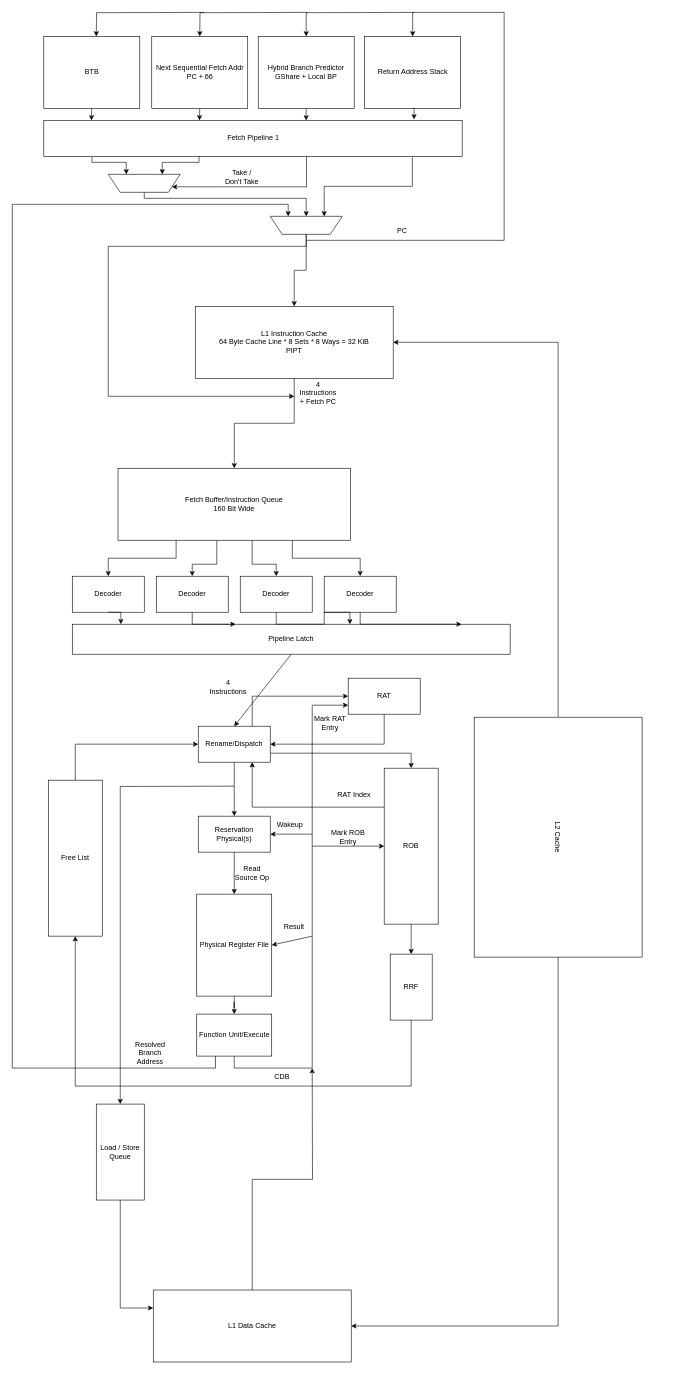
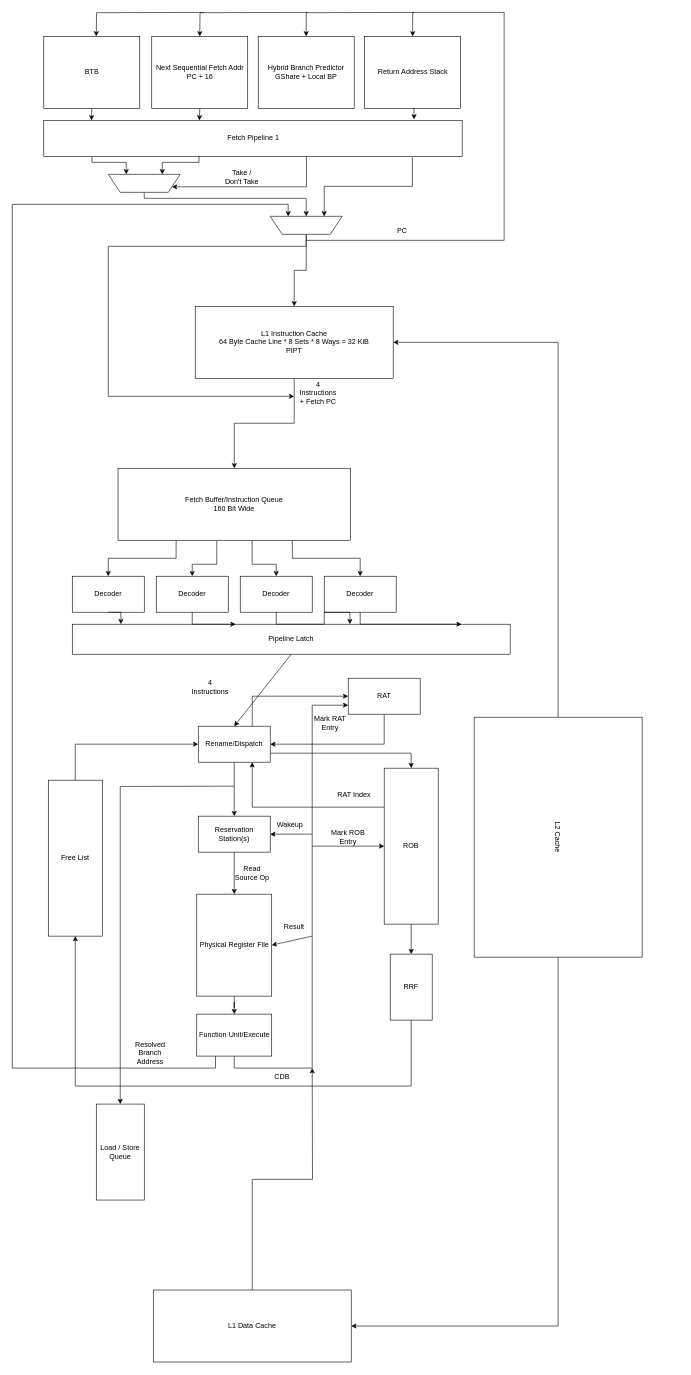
  <mxCell id="0" />
  <mxCell id="1" parent="0" />
  <mxCell id="2" style="edgeStyle=orthogonalEdgeStyle;rounded=0;orthogonalLoop=1;jettySize=auto;html=1;exitX=0.5;exitY=1;exitDx=0;exitDy=0;" parent="1" source="5" target="9" edge="1"><mxGeometry relative="1" as="geometry" /></mxCell>
  <mxCell id="3" style="edgeStyle=orthogonalEdgeStyle;rounded=0;orthogonalLoop=1;jettySize=auto;html=1;exitX=1;exitY=0.75;exitDx=0;exitDy=0;entryX=0.5;entryY=0;entryDx=0;entryDy=0;" parent="1" source="5" target="22" edge="1"><mxGeometry relative="1" as="geometry" /></mxCell>
  <mxCell id="4" style="edgeStyle=orthogonalEdgeStyle;rounded=0;orthogonalLoop=1;jettySize=auto;html=1;exitX=0.75;exitY=0;exitDx=0;exitDy=0;entryX=0;entryY=0.5;entryDx=0;entryDy=0;" parent="1" source="5" target="7" edge="1"><mxGeometry relative="1" as="geometry" /></mxCell>
  <mxCell id="5" value="Rename/Dispatch" style="rounded=0;whiteSpace=wrap;html=1;" parent="1" vertex="1"><mxGeometry x="330" y="1210" width="120" height="60" as="geometry" /></mxCell>
  <mxCell id="6" style="edgeStyle=orthogonalEdgeStyle;rounded=0;orthogonalLoop=1;jettySize=auto;html=1;exitX=0.5;exitY=1;exitDx=0;exitDy=0;entryX=1;entryY=0.5;entryDx=0;entryDy=0;" parent="1" source="7" target="5" edge="1"><mxGeometry relative="1" as="geometry" /></mxCell>
  <mxCell id="7" value="RAT" style="rounded=0;whiteSpace=wrap;html=1;" parent="1" vertex="1"><mxGeometry x="580" y="1130" width="120" height="60" as="geometry" /></mxCell>
  <mxCell id="8" style="edgeStyle=orthogonalEdgeStyle;rounded=0;orthogonalLoop=1;jettySize=auto;html=1;exitX=0.5;exitY=1;exitDx=0;exitDy=0;entryX=0.5;entryY=0;entryDx=0;entryDy=0;" parent="1" source="9" target="11" edge="1"><mxGeometry relative="1" as="geometry" /></mxCell>
- <mxCell id="9" value="Reservation Physical(s)" style="rounded=0;whiteSpace=wrap;html=1;" parent="1" vertex="1"><mxGeometry x="330" y="1360" width="120" height="60" as="geometry" /></mxCell>
+ <mxCell id="9" value="Reservation Station(s)" style="rounded=0;whiteSpace=wrap;html=1;" parent="1" vertex="1"><mxGeometry x="330" y="1360" width="120" height="60" as="geometry" /></mxCell>
  <mxCell id="10" style="edgeStyle=orthogonalEdgeStyle;rounded=0;orthogonalLoop=1;jettySize=auto;html=1;exitX=0.5;exitY=1;exitDx=0;exitDy=0;" parent="1" source="11" target="14" edge="1"><mxGeometry relative="1" as="geometry" /></mxCell>
  <mxCell id="11" value="Physical Register File" style="rounded=0;whiteSpace=wrap;html=1;" parent="1" vertex="1"><mxGeometry x="327.5" y="1490" width="125" height="170" as="geometry" /></mxCell>
  <mxCell id="12" style="edgeStyle=orthogonalEdgeStyle;rounded=0;orthogonalLoop=1;jettySize=auto;html=1;exitX=0.5;exitY=1;exitDx=0;exitDy=0;entryX=0;entryY=0.75;entryDx=0;entryDy=0;" parent="1" source="14" target="7" edge="1"><mxGeometry relative="1" as="geometry"><Array as="points"><mxPoint x="390" y="1780" /><mxPoint x="520" y="1780" /><mxPoint x="520" y="1175" /></Array></mxGeometry></mxCell>
  <mxCell id="13" style="edgeStyle=orthogonalEdgeStyle;rounded=0;orthogonalLoop=1;jettySize=auto;html=1;exitX=0.25;exitY=1;exitDx=0;exitDy=0;entryX=0.75;entryY=1;entryDx=0;entryDy=0;" parent="1" source="14" target="70" edge="1"><mxGeometry relative="1" as="geometry"><mxPoint x="10" y="340" as="targetPoint" /><Array as="points"><mxPoint x="359" y="1780" /><mxPoint x="20" y="1780" /><mxPoint x="20" y="340" /><mxPoint x="480" y="340" /></Array></mxGeometry></mxCell>
  <mxCell id="14" value="Function Unit/Execute" style="rounded=0;whiteSpace=wrap;html=1;" parent="1" vertex="1"><mxGeometry x="327.5" y="1690" width="125" height="70" as="geometry" /></mxCell>
  <mxCell id="15" style="edgeStyle=orthogonalEdgeStyle;rounded=0;orthogonalLoop=1;jettySize=auto;html=1;exitX=0.5;exitY=0;exitDx=0;exitDy=0;entryX=0;entryY=0.5;entryDx=0;entryDy=0;" parent="1" source="16" target="5" edge="1"><mxGeometry relative="1" as="geometry" /></mxCell>
  <mxCell id="16" value="Free List" style="rounded=0;whiteSpace=wrap;html=1;" parent="1" vertex="1"><mxGeometry x="80" y="1300" width="90" height="260" as="geometry" /></mxCell>
  <mxCell id="17" value="" style="endArrow=classic;html=1;rounded=0;entryX=1;entryY=0.5;entryDx=0;entryDy=0;" parent="1" target="11" edge="1"><mxGeometry width="50" height="50" relative="1" as="geometry"><mxPoint x="520" y="1560" as="sourcePoint" /><mxPoint x="410" y="1450" as="targetPoint" /></mxGeometry></mxCell>
  <mxCell id="18" value="" style="endArrow=classic;html=1;rounded=0;entryX=1;entryY=0.5;entryDx=0;entryDy=0;" parent="1" target="9" edge="1"><mxGeometry width="50" height="50" relative="1" as="geometry"><mxPoint x="520" y="1390" as="sourcePoint" /><mxPoint x="465" y="1595" as="targetPoint" /></mxGeometry></mxCell>
  <mxCell id="19" value="CDB" style="text;html=1;align=center;verticalAlign=middle;whiteSpace=wrap;rounded=0;" parent="1" vertex="1"><mxGeometry x="440" y="1780" width="60" height="30" as="geometry" /></mxCell>
  <mxCell id="20" style="edgeStyle=orthogonalEdgeStyle;rounded=0;orthogonalLoop=1;jettySize=auto;html=1;exitX=0.5;exitY=1;exitDx=0;exitDy=0;" parent="1" source="22" target="24" edge="1"><mxGeometry relative="1" as="geometry" /></mxCell>
  <mxCell id="21" style="edgeStyle=orthogonalEdgeStyle;rounded=0;orthogonalLoop=1;jettySize=auto;html=1;exitX=0;exitY=0.25;exitDx=0;exitDy=0;entryX=0.75;entryY=1;entryDx=0;entryDy=0;" parent="1" source="22" target="5" edge="1"><mxGeometry relative="1" as="geometry" /></mxCell>
  <mxCell id="22" value="ROB" style="rounded=0;whiteSpace=wrap;html=1;" parent="1" vertex="1"><mxGeometry x="640" y="1280" width="90" height="260" as="geometry" /></mxCell>
  <mxCell id="23" style="edgeStyle=orthogonalEdgeStyle;rounded=0;orthogonalLoop=1;jettySize=auto;html=1;exitX=0.5;exitY=1;exitDx=0;exitDy=0;entryX=0.5;entryY=1;entryDx=0;entryDy=0;" parent="1" source="24" target="16" edge="1"><mxGeometry relative="1" as="geometry"><Array as="points"><mxPoint x="685" y="1810" /><mxPoint x="125" y="1810" /></Array></mxGeometry></mxCell>
  <mxCell id="24" value="&lt;div&gt;RRF&lt;/div&gt;" style="rounded=0;whiteSpace=wrap;html=1;" parent="1" vertex="1"><mxGeometry x="650" y="1590" width="70" height="110" as="geometry" /></mxCell>
  <mxCell id="25" value="" style="endArrow=classic;html=1;rounded=0;exitX=0.5;exitY=1;exitDx=0;exitDy=0;" parent="1" source="54" edge="1"><mxGeometry width="50" height="50" relative="1" as="geometry"><mxPoint x="390" y="1140" as="sourcePoint" /><mxPoint x="390" y="1210" as="targetPoint" /></mxGeometry></mxCell>
  <mxCell id="26" value="" style="endArrow=classic;html=1;rounded=0;edgeStyle=orthogonalEdgeStyle;entryX=0.5;entryY=0;entryDx=0;entryDy=0;" parent="1" target="28" edge="1"><mxGeometry width="50" height="50" relative="1" as="geometry"><mxPoint x="390" y="1310" as="sourcePoint" /><mxPoint x="300" y="1310" as="targetPoint" /></mxGeometry></mxCell>
- <mxCell id="27" style="edgeStyle=orthogonalEdgeStyle;rounded=0;orthogonalLoop=1;jettySize=auto;html=1;exitX=0.5;exitY=1;exitDx=0;exitDy=0;entryX=0;entryY=0.25;entryDx=0;entryDy=0;" parent="1" source="28" target="47" edge="1"><mxGeometry relative="1" as="geometry" /></mxCell>
  <mxCell id="28" value="Load / Store Queue" style="rounded=0;whiteSpace=wrap;html=1;" parent="1" vertex="1"><mxGeometry x="160" y="1840" width="80" height="160" as="geometry" /></mxCell>
  <mxCell id="29" style="edgeStyle=orthogonalEdgeStyle;rounded=0;orthogonalLoop=1;jettySize=auto;html=1;exitX=0.25;exitY=1;exitDx=0;exitDy=0;entryX=0.5;entryY=0;entryDx=0;entryDy=0;" parent="1" source="33" target="50" edge="1"><mxGeometry relative="1" as="geometry" /></mxCell>
  <mxCell id="30" style="edgeStyle=orthogonalEdgeStyle;rounded=0;orthogonalLoop=1;jettySize=auto;html=1;exitX=0.425;exitY=1.006;exitDx=0;exitDy=0;entryX=0.5;entryY=0;entryDx=0;entryDy=0;exitPerimeter=0;" parent="1" source="33" target="51" edge="1"><mxGeometry relative="1" as="geometry"><Array as="points"><mxPoint x="361" y="940" /><mxPoint x="320" y="940" /></Array></mxGeometry></mxCell>
  <mxCell id="31" style="edgeStyle=orthogonalEdgeStyle;rounded=0;orthogonalLoop=1;jettySize=auto;html=1;exitX=0.577;exitY=1;exitDx=0;exitDy=0;exitPerimeter=0;" parent="1" source="33" target="52" edge="1"><mxGeometry relative="1" as="geometry"><Array as="points"><mxPoint x="420" y="940" /><mxPoint x="460" y="940" /></Array></mxGeometry></mxCell>
  <mxCell id="32" style="edgeStyle=orthogonalEdgeStyle;rounded=0;orthogonalLoop=1;jettySize=auto;html=1;exitX=0.75;exitY=1;exitDx=0;exitDy=0;entryX=0.5;entryY=0;entryDx=0;entryDy=0;" parent="1" source="33" target="53" edge="1"><mxGeometry relative="1" as="geometry" /></mxCell>
  <mxCell id="33" value="&lt;div&gt;Fetch Buffer/Instruction Queue&lt;/div&gt;&lt;div&gt;160 Bit Wide&lt;br&gt;&lt;/div&gt;" style="rounded=0;whiteSpace=wrap;html=1;" parent="1" vertex="1"><mxGeometry x="196.25" y="780" width="387.5" height="120" as="geometry" /></mxCell>
  <mxCell id="34" style="edgeStyle=orthogonalEdgeStyle;rounded=0;orthogonalLoop=1;jettySize=auto;html=1;exitX=0.5;exitY=1;exitDx=0;exitDy=0;" parent="1" source="35" target="33" edge="1"><mxGeometry relative="1" as="geometry"><mxPoint x="418.75" y="690" as="targetPoint" /></mxGeometry></mxCell>
  <mxCell id="35" value="&lt;div&gt;L1 Instruction Cache&lt;/div&gt;&lt;div&gt;64 Byte Cache Line * 8 Sets * 8 Ways = 32 KiB&lt;/div&gt;&lt;div&gt;PIPT&lt;br&gt;&lt;/div&gt;" style="rounded=0;whiteSpace=wrap;html=1;" parent="1" vertex="1"><mxGeometry x="325" y="510" width="330" height="120" as="geometry" /></mxCell>
  <mxCell id="36" value="" style="endArrow=classic;html=1;rounded=0;entryX=0;entryY=0.5;entryDx=0;entryDy=0;" parent="1" target="22" edge="1"><mxGeometry width="50" height="50" relative="1" as="geometry"><mxPoint x="520" y="1410" as="sourcePoint" /><mxPoint x="410" y="1420" as="targetPoint" /></mxGeometry></mxCell>
  <mxCell id="37" value="RAT Index" style="text;html=1;align=center;verticalAlign=middle;whiteSpace=wrap;rounded=0;" parent="1" vertex="1"><mxGeometry x="560" y="1310" width="60" height="30" as="geometry" /></mxCell>
  <mxCell id="38" value="Result" style="text;html=1;align=center;verticalAlign=middle;whiteSpace=wrap;rounded=0;" parent="1" vertex="1"><mxGeometry x="460" y="1530" width="60" height="30" as="geometry" /></mxCell>
  <mxCell id="39" value="Read Source Op" style="text;html=1;align=center;verticalAlign=middle;whiteSpace=wrap;rounded=0;" parent="1" vertex="1"><mxGeometry x="390" y="1440" width="60" height="30" as="geometry" /></mxCell>
  <mxCell id="40" value="Wakeup" style="text;html=1;align=center;verticalAlign=middle;whiteSpace=wrap;rounded=0;" parent="1" vertex="1"><mxGeometry x="452.5" y="1360" width="60" height="30" as="geometry" /></mxCell>
  <mxCell id="41" value="Mark ROB Entry" style="text;html=1;align=center;verticalAlign=middle;whiteSpace=wrap;rounded=0;" parent="1" vertex="1"><mxGeometry x="550" y="1380" width="60" height="30" as="geometry" /></mxCell>
  <mxCell id="42" value="Mark RAT Entry" style="text;html=1;align=center;verticalAlign=middle;whiteSpace=wrap;rounded=0;" parent="1" vertex="1"><mxGeometry x="520" y="1190" width="60" height="30" as="geometry" /></mxCell>
  <mxCell id="43" style="edgeStyle=orthogonalEdgeStyle;rounded=0;orthogonalLoop=1;jettySize=auto;html=1;exitX=0;exitY=0.5;exitDx=0;exitDy=0;entryX=1;entryY=0.5;entryDx=0;entryDy=0;" parent="1" source="45" target="35" edge="1"><mxGeometry relative="1" as="geometry" /></mxCell>
  <mxCell id="44" style="edgeStyle=orthogonalEdgeStyle;rounded=0;orthogonalLoop=1;jettySize=auto;html=1;exitX=1;exitY=0.5;exitDx=0;exitDy=0;entryX=1;entryY=0.5;entryDx=0;entryDy=0;" parent="1" source="45" target="47" edge="1"><mxGeometry relative="1" as="geometry" /></mxCell>
  <mxCell id="45" value="L2 Cache" style="rounded=0;whiteSpace=wrap;html=1;rotation=90;" parent="1" vertex="1"><mxGeometry x="730" y="1255" width="400" height="280" as="geometry" /></mxCell>
  <mxCell id="46" style="edgeStyle=orthogonalEdgeStyle;rounded=0;orthogonalLoop=1;jettySize=auto;html=1;exitX=0.5;exitY=0;exitDx=0;exitDy=0;" edge="1" parent="1" source="47"><mxGeometry relative="1" as="geometry"><mxPoint x="520" y="1780" as="targetPoint" /></mxGeometry></mxCell>
  <mxCell id="47" value="L1 Data Cache" style="rounded=0;whiteSpace=wrap;html=1;" parent="1" vertex="1"><mxGeometry x="255" y="2150" width="330" height="120" as="geometry" /></mxCell>
  <mxCell id="48" style="edgeStyle=orthogonalEdgeStyle;rounded=0;orthogonalLoop=1;jettySize=auto;html=1;exitX=0.5;exitY=1;exitDx=0;exitDy=0;" parent="1" source="49" edge="1"><mxGeometry relative="1" as="geometry"><mxPoint x="152" y="200" as="targetPoint" /></mxGeometry></mxCell>
  <mxCell id="49" value="BTB" style="rounded=0;whiteSpace=wrap;html=1;" parent="1" vertex="1"><mxGeometry x="72.5" y="60" width="160" height="120" as="geometry" /></mxCell>
  <mxCell id="50" value="Decoder" style="rounded=0;whiteSpace=wrap;html=1;" parent="1" vertex="1"><mxGeometry x="120" y="960" width="120" height="60" as="geometry" /></mxCell>
  <mxCell id="51" value="Decoder" style="rounded=0;whiteSpace=wrap;html=1;" parent="1" vertex="1"><mxGeometry x="260" y="960" width="120" height="60" as="geometry" /></mxCell>
  <mxCell id="52" value="Decoder" style="rounded=0;whiteSpace=wrap;html=1;" parent="1" vertex="1"><mxGeometry x="400" y="960" width="120" height="60" as="geometry" /></mxCell>
  <mxCell id="53" value="Decoder" style="rounded=0;whiteSpace=wrap;html=1;" parent="1" vertex="1"><mxGeometry x="540" y="960" width="120" height="60" as="geometry" /></mxCell>
  <mxCell id="54" value="Pipeline Latch" style="rounded=0;whiteSpace=wrap;html=1;" parent="1" vertex="1"><mxGeometry x="120" y="1040" width="730" height="50" as="geometry" /></mxCell>
  <mxCell id="55" style="edgeStyle=orthogonalEdgeStyle;rounded=0;orthogonalLoop=1;jettySize=auto;html=1;exitX=0.5;exitY=1;exitDx=0;exitDy=0;entryX=0.111;entryY=0;entryDx=0;entryDy=0;entryPerimeter=0;" parent="1" source="50" target="54" edge="1"><mxGeometry relative="1" as="geometry" /></mxCell>
  <mxCell id="56" style="edgeStyle=orthogonalEdgeStyle;rounded=0;orthogonalLoop=1;jettySize=auto;html=1;exitX=0.5;exitY=1;exitDx=0;exitDy=0;entryX=0.373;entryY=0.016;entryDx=0;entryDy=0;entryPerimeter=0;" parent="1" source="51" target="54" edge="1"><mxGeometry relative="1" as="geometry" /></mxCell>
  <mxCell id="57" style="edgeStyle=orthogonalEdgeStyle;rounded=0;orthogonalLoop=1;jettySize=auto;html=1;exitX=0.5;exitY=1;exitDx=0;exitDy=0;entryX=0.634;entryY=0;entryDx=0;entryDy=0;entryPerimeter=0;" parent="1" source="52" target="54" edge="1"><mxGeometry relative="1" as="geometry" /></mxCell>
  <mxCell id="58" style="edgeStyle=orthogonalEdgeStyle;rounded=0;orthogonalLoop=1;jettySize=auto;html=1;exitX=0.5;exitY=1;exitDx=0;exitDy=0;entryX=0.889;entryY=-0.016;entryDx=0;entryDy=0;entryPerimeter=0;" parent="1" source="53" target="54" edge="1"><mxGeometry relative="1" as="geometry" /></mxCell>
  <mxCell id="59" value="4 Instructions + Fetch PC" style="text;html=1;align=center;verticalAlign=middle;whiteSpace=wrap;rounded=0;" parent="1" vertex="1"><mxGeometry x="500" y="640" width="60" height="30" as="geometry" /></mxCell>
- <mxCell id="60" value="4 Instructions" style="text;html=1;align=center;verticalAlign=middle;whiteSpace=wrap;rounded=0;" parent="1" vertex="1"><mxGeometry x="350" y="1130" width="60" height="30" as="geometry" /></mxCell>
+ <mxCell id="60" value="4 Instructions" style="text;html=1;align=center;verticalAlign=middle;whiteSpace=wrap;rounded=0;" parent="1" vertex="1"><mxGeometry x="320" y="1130" width="60" height="30" as="geometry" /></mxCell>
  <mxCell id="61" style="edgeStyle=orthogonalEdgeStyle;rounded=0;orthogonalLoop=1;jettySize=auto;html=1;exitX=0.5;exitY=1;exitDx=0;exitDy=0;" parent="1" source="62" edge="1"><mxGeometry relative="1" as="geometry"><mxPoint x="332" y="200" as="targetPoint" /></mxGeometry></mxCell>
- <mxCell id="62" value="&lt;div&gt;Next Sequential Fetch Addr&lt;/div&gt;&lt;div&gt;PC + 66&lt;br&gt;&lt;/div&gt;" style="rounded=0;whiteSpace=wrap;html=1;" parent="1" vertex="1"><mxGeometry x="252.5" y="60" width="160" height="120" as="geometry" /></mxCell>
+ <mxCell id="62" value="&lt;div&gt;Next Sequential Fetch Addr&lt;/div&gt;&lt;div&gt;PC + 16&lt;br&gt;&lt;/div&gt;" style="rounded=0;whiteSpace=wrap;html=1;" parent="1" vertex="1"><mxGeometry x="252.5" y="60" width="160" height="120" as="geometry" /></mxCell>
  <mxCell id="63" style="edgeStyle=orthogonalEdgeStyle;rounded=0;orthogonalLoop=1;jettySize=auto;html=1;exitX=0.628;exitY=0.989;exitDx=0;exitDy=0;entryX=0;entryY=0.25;entryDx=0;entryDy=0;exitPerimeter=0;" parent="1" source="78" target="68" edge="1"><mxGeometry relative="1" as="geometry"><Array as="points"><mxPoint x="511" y="310" /><mxPoint x="286" y="310" /></Array></mxGeometry></mxCell>
  <mxCell id="64" value="&lt;div&gt;Hybrid Branch Predictor&lt;/div&gt;&lt;div&gt;GShare + Local BP&lt;br&gt;&lt;/div&gt;" style="rounded=0;whiteSpace=wrap;html=1;" parent="1" vertex="1"><mxGeometry x="430" y="60" width="160" height="120" as="geometry" /></mxCell>
  <mxCell id="65" style="edgeStyle=orthogonalEdgeStyle;rounded=0;orthogonalLoop=1;jettySize=auto;html=1;exitX=0.881;exitY=1.024;exitDx=0;exitDy=0;entryX=0.25;entryY=1;entryDx=0;entryDy=0;exitPerimeter=0;" parent="1" source="78" target="70" edge="1"><mxGeometry relative="1" as="geometry" /></mxCell>
  <mxCell id="66" value="Return Address Stack" style="rounded=0;whiteSpace=wrap;html=1;" parent="1" vertex="1"><mxGeometry x="607.5" y="60" width="160" height="120" as="geometry" /></mxCell>
  <mxCell id="67" style="edgeStyle=orthogonalEdgeStyle;rounded=0;orthogonalLoop=1;jettySize=auto;html=1;exitX=0.5;exitY=0;exitDx=0;exitDy=0;" parent="1" source="68" target="70" edge="1"><mxGeometry relative="1" as="geometry"><Array as="points"><mxPoint x="240" y="330" /><mxPoint x="510" y="330" /></Array></mxGeometry></mxCell>
  <mxCell id="68" value="" style="shape=trapezoid;perimeter=trapezoidPerimeter;whiteSpace=wrap;html=1;fixedSize=1;rotation=-180;" parent="1" vertex="1"><mxGeometry x="180" y="290" width="120" height="30" as="geometry" /></mxCell>
  <mxCell id="69" style="edgeStyle=orthogonalEdgeStyle;rounded=0;orthogonalLoop=1;jettySize=auto;html=1;exitX=0.5;exitY=0;exitDx=0;exitDy=0;" edge="1" parent="1" source="70"><mxGeometry relative="1" as="geometry"><mxPoint x="490" y="660" as="targetPoint" /><Array as="points"><mxPoint x="510" y="410" /><mxPoint x="180" y="410" /><mxPoint x="180" y="660" /></Array></mxGeometry></mxCell>
  <mxCell id="70" value="" style="shape=trapezoid;perimeter=trapezoidPerimeter;whiteSpace=wrap;html=1;fixedSize=1;rotation=-180;" parent="1" vertex="1"><mxGeometry x="450" y="360" width="120" height="30" as="geometry" /></mxCell>
  <mxCell id="71" value="" style="endArrow=classic;html=1;rounded=0;edgeStyle=orthogonalEdgeStyle;entryX=0.5;entryY=0;entryDx=0;entryDy=0;" parent="1" target="66" edge="1"><mxGeometry width="50" height="50" relative="1" as="geometry"><mxPoint x="510" y="400" as="sourcePoint" /><mxPoint x="820" y="60" as="targetPoint" /><Array as="points"><mxPoint x="840" y="400" /><mxPoint x="840" y="20" /><mxPoint x="688" y="20" /></Array></mxGeometry></mxCell>
  <mxCell id="72" value="" style="endArrow=classic;html=1;rounded=0;entryX=0.5;entryY=0;entryDx=0;entryDy=0;edgeStyle=orthogonalEdgeStyle;" parent="1" target="64" edge="1"><mxGeometry width="50" height="50" relative="1" as="geometry"><mxPoint x="690" y="20" as="sourcePoint" /><mxPoint x="520" y="230" as="targetPoint" /></mxGeometry></mxCell>
  <mxCell id="73" value="" style="endArrow=classic;html=1;rounded=0;entryX=0.5;entryY=0;entryDx=0;entryDy=0;edgeStyle=orthogonalEdgeStyle;" parent="1" edge="1"><mxGeometry width="50" height="50" relative="1" as="geometry"><mxPoint x="512.5" y="20" as="sourcePoint" /><mxPoint x="332.5" y="60" as="targetPoint" /></mxGeometry></mxCell>
  <mxCell id="74" value="" style="endArrow=classic;html=1;rounded=0;entryX=0.5;entryY=0;entryDx=0;entryDy=0;edgeStyle=orthogonalEdgeStyle;" parent="1" edge="1"><mxGeometry width="50" height="50" relative="1" as="geometry"><mxPoint x="340" y="20" as="sourcePoint" /><mxPoint x="160" y="60" as="targetPoint" /></mxGeometry></mxCell>
  <mxCell id="75" value="Take / Don't Take" style="text;html=1;align=center;verticalAlign=middle;whiteSpace=wrap;rounded=0;" parent="1" vertex="1"><mxGeometry x="372.5" y="280" width="60" height="30" as="geometry" /></mxCell>
  <mxCell id="76" value="PC" style="text;html=1;align=center;verticalAlign=middle;whiteSpace=wrap;rounded=0;" parent="1" vertex="1"><mxGeometry x="640" y="370" width="60" height="30" as="geometry" /></mxCell>
  <mxCell id="77" value="Resolved Branch Address" style="text;html=1;align=center;verticalAlign=middle;whiteSpace=wrap;rounded=0;" parent="1" vertex="1"><mxGeometry x="220" y="1740" width="60" height="30" as="geometry" /></mxCell>
  <mxCell id="78" value="Fetch Pipeline 1" style="rounded=0;whiteSpace=wrap;html=1;" parent="1" vertex="1"><mxGeometry x="72.5" y="200" width="697.5" height="60" as="geometry" /></mxCell>
  <mxCell id="79" style="edgeStyle=orthogonalEdgeStyle;rounded=0;orthogonalLoop=1;jettySize=auto;html=1;exitX=0.371;exitY=0.986;exitDx=0;exitDy=0;entryX=0.25;entryY=1;entryDx=0;entryDy=0;exitPerimeter=0;" parent="1" source="78" target="68" edge="1"><mxGeometry relative="1" as="geometry"><mxPoint x="343" y="190" as="sourcePoint" /><mxPoint x="342" y="210" as="targetPoint" /><Array as="points"><mxPoint x="331" y="270" /><mxPoint x="270" y="270" /></Array></mxGeometry></mxCell>
  <mxCell id="80" style="edgeStyle=orthogonalEdgeStyle;rounded=0;orthogonalLoop=1;jettySize=auto;html=1;exitX=0.115;exitY=1.017;exitDx=0;exitDy=0;entryX=0.75;entryY=1;entryDx=0;entryDy=0;exitPerimeter=0;" parent="1" source="78" target="68" edge="1"><mxGeometry relative="1" as="geometry"><mxPoint x="341" y="269" as="sourcePoint" /><mxPoint x="280" y="300" as="targetPoint" /><Array as="points"><mxPoint x="153" y="270" /><mxPoint x="210" y="270" /></Array></mxGeometry></mxCell>
- <mxCell id="81" style="edgeStyle=orthogonalEdgeStyle;rounded=0;orthogonalLoop=1;jettySize=auto;html=1;exitX=0.5;exitY=1;exitDx=0;exitDy=0;entryX=0.627;entryY=0.003;entryDx=0;entryDy=0;entryPerimeter=0;" parent="1" source="64" target="78" edge="1"><mxGeometry relative="1" as="geometry" /></mxCell>
  <mxCell id="82" style="edgeStyle=orthogonalEdgeStyle;rounded=0;orthogonalLoop=1;jettySize=auto;html=1;exitX=0.5;exitY=1;exitDx=0;exitDy=0;entryX=0.885;entryY=-0.026;entryDx=0;entryDy=0;entryPerimeter=0;" parent="1" source="66" target="78" edge="1"><mxGeometry relative="1" as="geometry" /></mxCell>
  <mxCell id="83" style="edgeStyle=orthogonalEdgeStyle;rounded=0;orthogonalLoop=1;jettySize=auto;html=1;exitX=0.5;exitY=0;exitDx=0;exitDy=0;entryX=0.5;entryY=0;entryDx=0;entryDy=0;" parent="1" source="70" target="35" edge="1"><mxGeometry relative="1" as="geometry"><mxPoint x="489.605" y="430.78" as="targetPoint" /></mxGeometry></mxCell>
